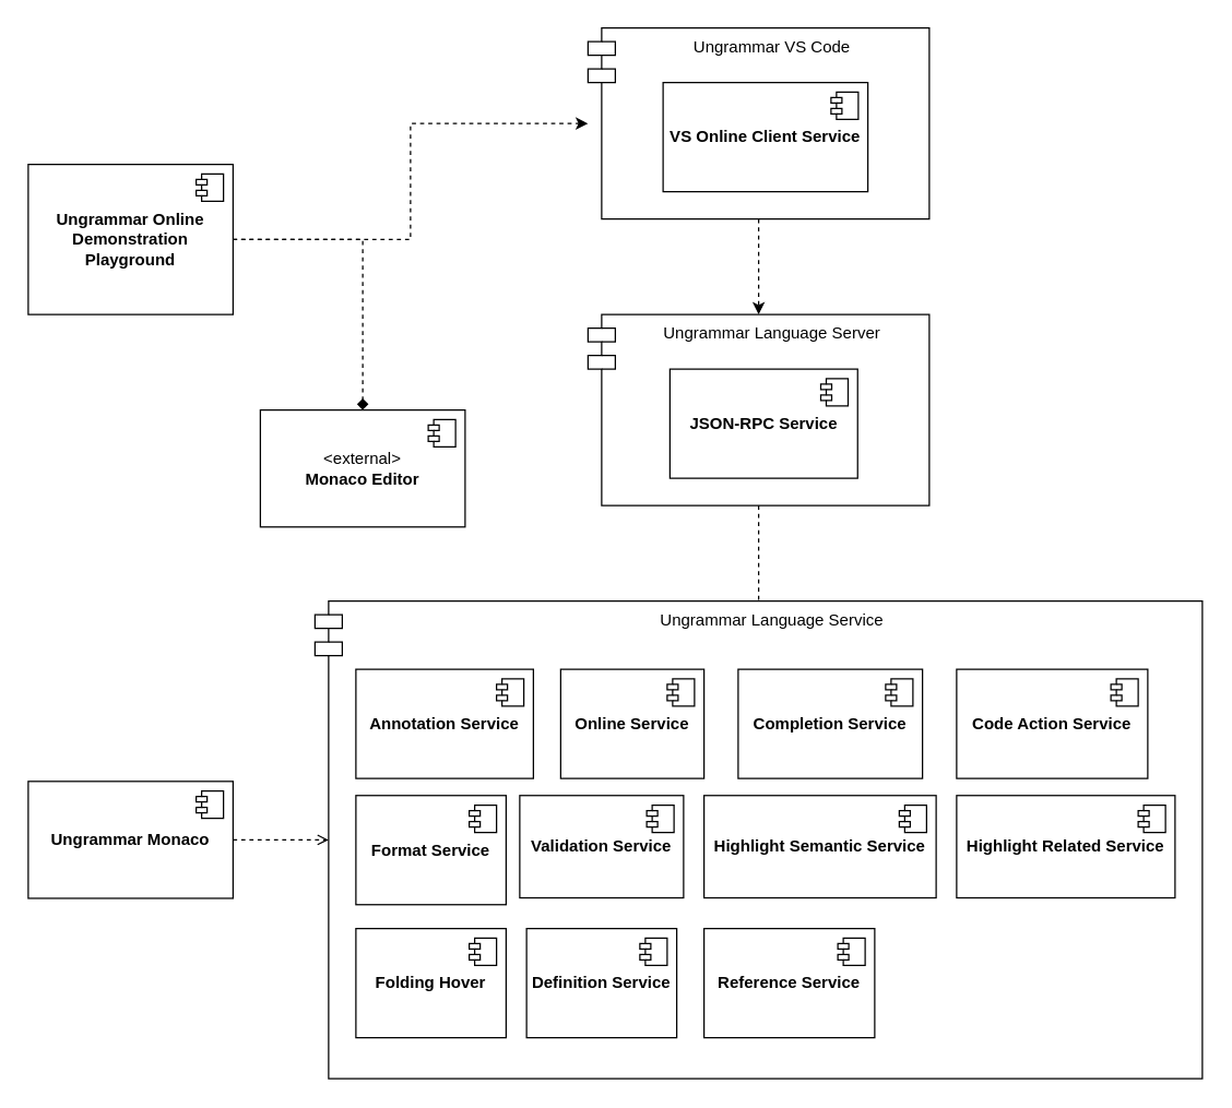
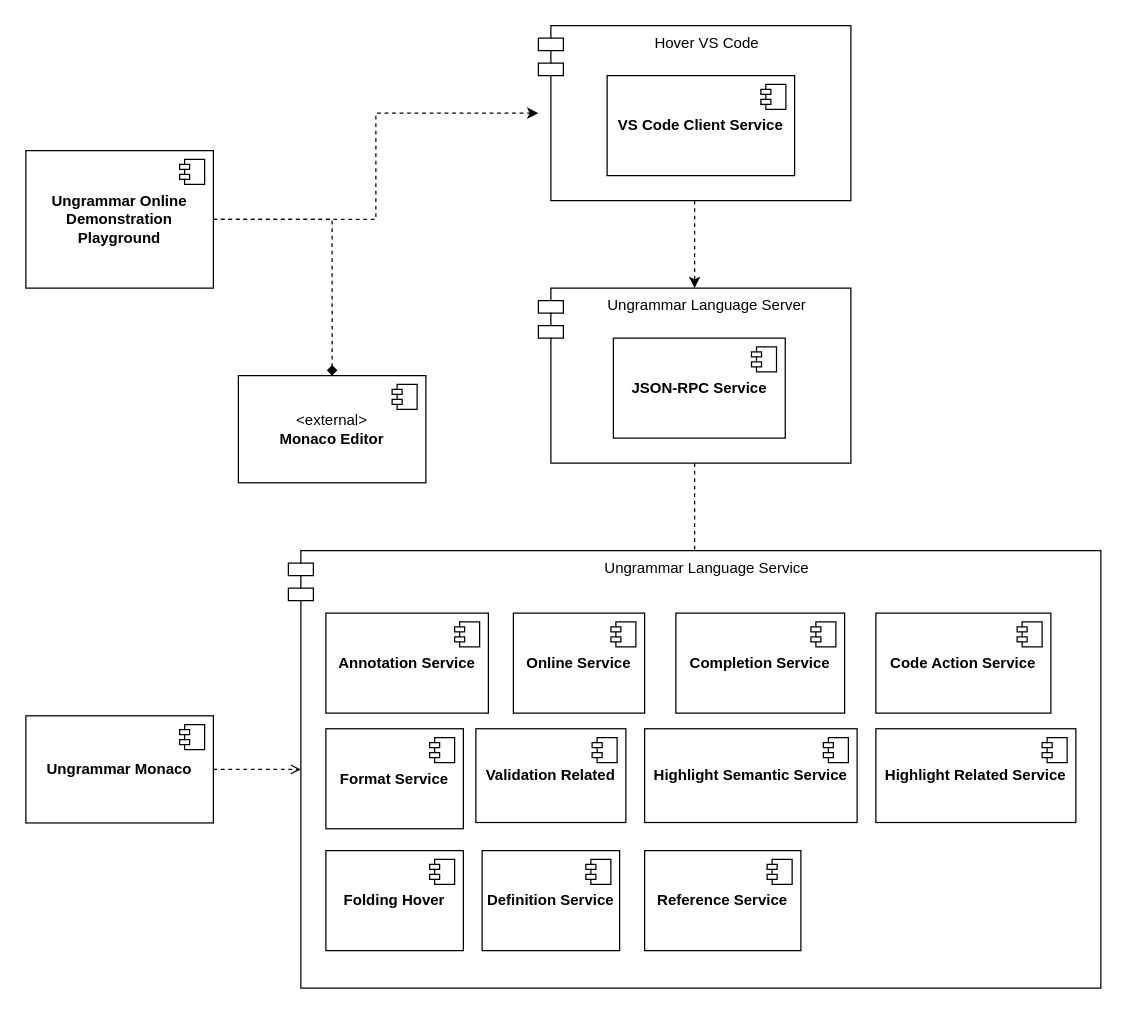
  <mxCell id="0" />
  <mxCell id="1" parent="0" />
  <mxCell id="2" value="" style="group;movable=1;resizable=1;rotatable=1;deletable=1;editable=1;locked=0;connectable=1;" parent="1" vertex="1" connectable="0"><mxGeometry x="230" y="440" width="650" height="350" as="geometry" /></mxCell>
  <mxCell id="3" value="Ungrammar Language Service" style="shape=module;align=left;spacingLeft=20;align=center;verticalAlign=top;whiteSpace=wrap;html=1;" parent="2" vertex="1"><mxGeometry width="650" height="350" as="geometry" /></mxCell>
  <mxCell id="4" value="&lt;b&gt;Annotation Service&lt;/b&gt;" style="html=1;dropTarget=0;whiteSpace=wrap;" parent="2" vertex="1"><mxGeometry x="30" y="50" width="130" height="80" as="geometry" /></mxCell>
  <mxCell id="5" value="" style="shape=module;jettyWidth=8;jettyHeight=4;" parent="4" vertex="1"><mxGeometry x="1" width="20" height="20" relative="1" as="geometry"><mxPoint x="-27" y="7" as="offset" /></mxGeometry></mxCell>
  <mxCell id="6" value="&lt;b&gt;Online Service&lt;/b&gt;" style="html=1;dropTarget=0;whiteSpace=wrap;" parent="2" vertex="1"><mxGeometry x="180" y="50" width="105" height="80" as="geometry" /></mxCell>
  <mxCell id="7" value="" style="shape=module;jettyWidth=8;jettyHeight=4;" parent="6" vertex="1"><mxGeometry x="1" width="20" height="20" relative="1" as="geometry"><mxPoint x="-27" y="7" as="offset" /></mxGeometry></mxCell>
  <mxCell id="8" value="&lt;b&gt;Completion Service&lt;/b&gt;" style="html=1;dropTarget=0;whiteSpace=wrap;" parent="2" vertex="1"><mxGeometry x="310" y="50" width="135" height="80" as="geometry" /></mxCell>
  <mxCell id="9" value="" style="shape=module;jettyWidth=8;jettyHeight=4;" parent="8" vertex="1"><mxGeometry x="1" width="20" height="20" relative="1" as="geometry"><mxPoint x="-27" y="7" as="offset" /></mxGeometry></mxCell>
  <mxCell id="10" value="&lt;b&gt;Code Action Service&lt;/b&gt;" style="html=1;dropTarget=0;whiteSpace=wrap;" parent="2" vertex="1"><mxGeometry x="470" y="50" width="140" height="80" as="geometry" /></mxCell>
  <mxCell id="11" value="" style="shape=module;jettyWidth=8;jettyHeight=4;" parent="10" vertex="1"><mxGeometry x="1" width="20" height="20" relative="1" as="geometry"><mxPoint x="-27" y="7" as="offset" /></mxGeometry></mxCell>
  <mxCell id="12" value="&lt;b&gt;Format Service&lt;/b&gt;" style="html=1;dropTarget=0;whiteSpace=wrap;" parent="2" vertex="1"><mxGeometry x="30" y="142.5" width="110" height="80" as="geometry" /></mxCell>
  <mxCell id="13" value="" style="shape=module;jettyWidth=8;jettyHeight=4;" parent="12" vertex="1"><mxGeometry x="1" width="20" height="20" relative="1" as="geometry"><mxPoint x="-27" y="7" as="offset" /></mxGeometry></mxCell>
- <mxCell id="14" value="&lt;b&gt;Validation Service&lt;/b&gt;" style="html=1;dropTarget=0;whiteSpace=wrap;" parent="2" vertex="1"><mxGeometry x="150" y="142.5" width="120" height="75" as="geometry" /></mxCell>
+ <mxCell id="14" value="&lt;b&gt;Validation Related&lt;/b&gt;" style="html=1;dropTarget=0;whiteSpace=wrap;" parent="2" vertex="1"><mxGeometry x="150" y="142.5" width="120" height="75" as="geometry" /></mxCell>
  <mxCell id="15" value="" style="shape=module;jettyWidth=8;jettyHeight=4;" parent="14" vertex="1"><mxGeometry x="1" width="20" height="20" relative="1" as="geometry"><mxPoint x="-27" y="7" as="offset" /></mxGeometry></mxCell>
  <mxCell id="16" value="&lt;b&gt;Highlight Semantic Service&lt;/b&gt;" style="html=1;dropTarget=0;whiteSpace=wrap;" parent="2" vertex="1"><mxGeometry x="285" y="142.5" width="170" height="75" as="geometry" /></mxCell>
  <mxCell id="17" value="" style="shape=module;jettyWidth=8;jettyHeight=4;" parent="16" vertex="1"><mxGeometry x="1" width="20" height="20" relative="1" as="geometry"><mxPoint x="-27" y="7" as="offset" /></mxGeometry></mxCell>
  <mxCell id="18" value="&lt;b&gt;Highlight Related Service&lt;/b&gt;" style="html=1;dropTarget=0;whiteSpace=wrap;" parent="2" vertex="1"><mxGeometry x="470" y="142.5" width="160" height="75" as="geometry" /></mxCell>
  <mxCell id="19" value="" style="shape=module;jettyWidth=8;jettyHeight=4;" parent="18" vertex="1"><mxGeometry x="1" width="20" height="20" relative="1" as="geometry"><mxPoint x="-27" y="7" as="offset" /></mxGeometry></mxCell>
  <mxCell id="20" value="&lt;b&gt;Folding Hover&lt;/b&gt;" style="html=1;dropTarget=0;whiteSpace=wrap;" parent="2" vertex="1"><mxGeometry x="30" y="240" width="110" height="80" as="geometry" /></mxCell>
  <mxCell id="21" value="" style="shape=module;jettyWidth=8;jettyHeight=4;" parent="20" vertex="1"><mxGeometry x="1" width="20" height="20" relative="1" as="geometry"><mxPoint x="-27" y="7" as="offset" /></mxGeometry></mxCell>
  <mxCell id="22" value="&lt;b&gt;Definition Service&lt;/b&gt;" style="html=1;dropTarget=0;whiteSpace=wrap;" parent="2" vertex="1"><mxGeometry x="155" y="240" width="110" height="80" as="geometry" /></mxCell>
  <mxCell id="23" value="" style="shape=module;jettyWidth=8;jettyHeight=4;" parent="22" vertex="1"><mxGeometry x="1" width="20" height="20" relative="1" as="geometry"><mxPoint x="-27" y="7" as="offset" /></mxGeometry></mxCell>
  <mxCell id="24" value="&lt;b&gt;Reference Service&lt;/b&gt;" style="html=1;dropTarget=0;whiteSpace=wrap;" parent="2" vertex="1"><mxGeometry x="285" y="240" width="125" height="80" as="geometry" /></mxCell>
  <mxCell id="25" value="" style="shape=module;jettyWidth=8;jettyHeight=4;" parent="24" vertex="1"><mxGeometry x="1" width="20" height="20" relative="1" as="geometry"><mxPoint x="-27" y="7" as="offset" /></mxGeometry></mxCell>
  <mxCell id="26" value="" style="group;movable=1;resizable=1;rotatable=1;deletable=1;editable=1;locked=0;connectable=1;" parent="1" vertex="1" connectable="0"><mxGeometry x="430" y="230" width="250" height="140" as="geometry" /></mxCell>
  <mxCell id="27" value="Ungrammar Language Server" style="shape=module;align=left;spacingLeft=20;align=center;verticalAlign=top;whiteSpace=wrap;html=1;" parent="26" vertex="1"><mxGeometry width="250" height="140" as="geometry" /></mxCell>
  <mxCell id="28" value="&lt;b&gt;JSON-RPC Service&lt;/b&gt;" style="html=1;dropTarget=0;whiteSpace=wrap;" parent="26" vertex="1"><mxGeometry x="60" y="40" width="137.5" height="80" as="geometry" /></mxCell>
  <mxCell id="29" value="" style="shape=module;jettyWidth=8;jettyHeight=4;" parent="28" vertex="1"><mxGeometry x="1" width="20" height="20" relative="1" as="geometry"><mxPoint x="-27" y="7" as="offset" /></mxGeometry></mxCell>
  <mxCell id="30" value="" style="group" parent="1" vertex="1" connectable="0"><mxGeometry x="430" y="20" width="250" height="140" as="geometry" /></mxCell>
- <mxCell id="31" value="Ungrammar VS Code" style="shape=module;align=left;spacingLeft=20;align=center;verticalAlign=top;whiteSpace=wrap;html=1;" parent="30" vertex="1"><mxGeometry width="250" height="140" as="geometry" /></mxCell>
- <mxCell id="32" value="&lt;b&gt;VS Online Client Service&lt;/b&gt;" style="html=1;dropTarget=0;whiteSpace=wrap;" parent="30" vertex="1"><mxGeometry x="55" y="40" width="150" height="80" as="geometry" /></mxCell>
+ <mxCell id="31" value="Hover VS Code" style="shape=module;align=left;spacingLeft=20;align=center;verticalAlign=top;whiteSpace=wrap;html=1;" parent="30" vertex="1"><mxGeometry width="250" height="140" as="geometry" /></mxCell>
+ <mxCell id="32" value="&lt;b&gt;VS Code Client Service&lt;/b&gt;" style="html=1;dropTarget=0;whiteSpace=wrap;" parent="30" vertex="1"><mxGeometry x="55" y="40" width="150" height="80" as="geometry" /></mxCell>
  <mxCell id="33" value="" style="shape=module;jettyWidth=8;jettyHeight=4;" parent="32" vertex="1"><mxGeometry x="1" width="20" height="20" relative="1" as="geometry"><mxPoint x="-27" y="7" as="offset" /></mxGeometry></mxCell>
  <mxCell id="34" value="&lt;div&gt;&amp;lt;external&amp;gt;&lt;/div&gt;&lt;b&gt;Monaco Editor&lt;/b&gt;" style="html=1;dropTarget=0;whiteSpace=wrap;" parent="1" vertex="1"><mxGeometry x="190" y="299.997" width="150" height="85.714" as="geometry" /></mxCell>
  <mxCell id="35" value="" style="shape=module;jettyWidth=8;jettyHeight=4;" parent="34" vertex="1"><mxGeometry x="1" width="20" height="20" relative="1" as="geometry"><mxPoint x="-27" y="7" as="offset" /></mxGeometry></mxCell>
  <mxCell id="36" style="edgeStyle=orthogonalEdgeStyle;rounded=0;orthogonalLoop=1;jettySize=auto;html=1;entryX=0;entryY=0.5;entryDx=10;entryDy=0;entryPerimeter=0;dashed=1;endArrow=open;" parent="1" source="37" target="3" edge="1"><mxGeometry relative="1" as="geometry" /></mxCell>
  <mxCell id="37" value="&lt;b&gt;Ungrammar Monaco&lt;/b&gt;" style="html=1;dropTarget=0;whiteSpace=wrap;" parent="1" vertex="1"><mxGeometry x="20" y="572.147" width="150" height="85.714" as="geometry" /></mxCell>
  <mxCell id="38" value="" style="shape=module;jettyWidth=8;jettyHeight=4;" parent="37" vertex="1"><mxGeometry x="1" width="20" height="20" relative="1" as="geometry"><mxPoint x="-27" y="7" as="offset" /></mxGeometry></mxCell>
  <mxCell id="39" style="edgeStyle=orthogonalEdgeStyle;rounded=0;orthogonalLoop=1;jettySize=auto;html=1;dashed=1;endArrow=diamond;" parent="1" source="41" target="34" edge="1"><mxGeometry relative="1" as="geometry" /></mxCell>
  <mxCell id="40" style="edgeStyle=orthogonalEdgeStyle;rounded=0;orthogonalLoop=1;jettySize=auto;html=1;dashed=1;" parent="1" source="41" target="31" edge="1"><mxGeometry relative="1" as="geometry" /></mxCell>
  <mxCell id="41" value="&lt;b&gt;Ungrammar Online Demonstration Playground&lt;/b&gt;" style="html=1;dropTarget=0;whiteSpace=wrap;" parent="1" vertex="1"><mxGeometry x="20" y="120" width="150" height="110" as="geometry" /></mxCell>
  <mxCell id="42" value="" style="shape=module;jettyWidth=8;jettyHeight=4;" parent="41" vertex="1"><mxGeometry x="1" width="20" height="20" relative="1" as="geometry"><mxPoint x="-27" y="7" as="offset" /></mxGeometry></mxCell>
  <mxCell id="43" style="edgeStyle=orthogonalEdgeStyle;rounded=0;orthogonalLoop=1;jettySize=auto;html=1;dashed=1;" parent="1" source="31" target="27" edge="1"><mxGeometry relative="1" as="geometry" /></mxCell>
  <mxCell id="44" style="edgeStyle=orthogonalEdgeStyle;rounded=0;orthogonalLoop=1;jettySize=auto;html=1;dashed=1;endArrow=none;" parent="1" source="27" target="3" edge="1"><mxGeometry relative="1" as="geometry" /></mxCell>
